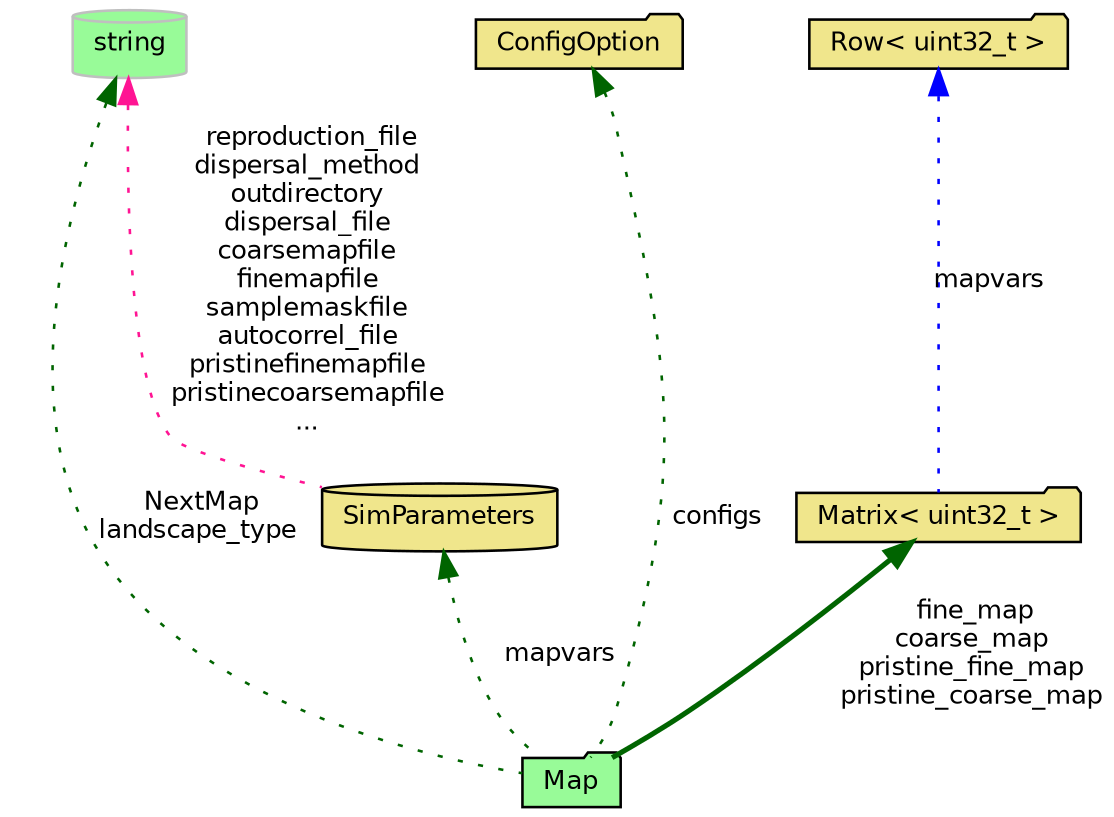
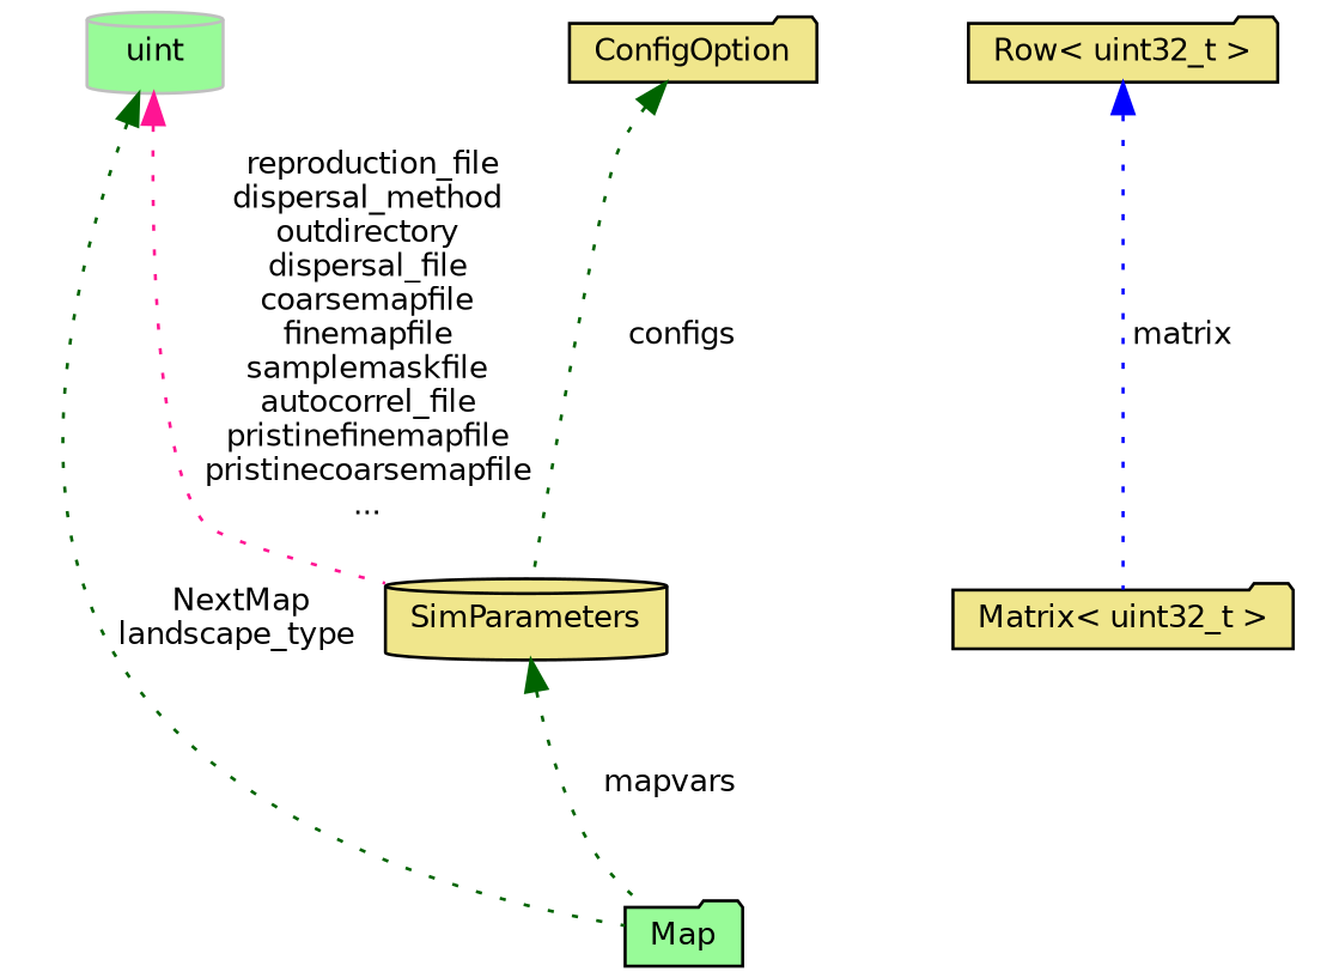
  digraph {
    node [color=black fillcolor=khaki fontname=Helvetica fontsize=10 shape=folder style=filled]
    edge [color=darkgreen dir=back fontname=Helvetica fontsize=10 labelfontname=Helvetica labelfontsize=10 style=dotted]
    n1 [fillcolor=palegreen fontcolor=black height=0.2 label=Map width=0.4]
-   n2 [color=grey75 fillcolor=palegreen height=0.2 label=string shape=cylinder width=0.4]
+   n2 [color=grey75 fillcolor=palegreen height=0.2 label=uint shape=cylinder width=0.4]
    n3 [height=0.2 label=SimParameters shape=cylinder width=0.4]
    n4 [height=0.2 label="Matrix\< uint32_t \>" width=0.4]
    n5 [height=0.2 label="Row\< uint32_t \>" width=0.4]
    n6 [height=0.2 label=ConfigOption width=0.4]
    n2 -> n1 [label=" NextMap\nlandscape_type"]
    n2 -> n3 [color=deeppink label=" reproduction_file\ndispersal_method\noutdirectory\ndispersal_file\ncoarsemapfile\nfinemapfile\nsamplemaskfile\nautocorrel_file\npristinefinemapfile\npristinecoarsemapfile\n..."]
    n3 -> n1 [label=" mapvars"]
-   n4 -> n1 [label=" fine_map\ncoarse_map\npristine_fine_map\npristine_coarse_map" style=bold]
-   n5 -> n4 [color=blue label=" mapvars"]
-   n6 -> n1 [label=" configs"]
+   n5 -> n4 [color=blue label=" matrix"]
+   n6 -> n3 [label=" configs"]
  }
